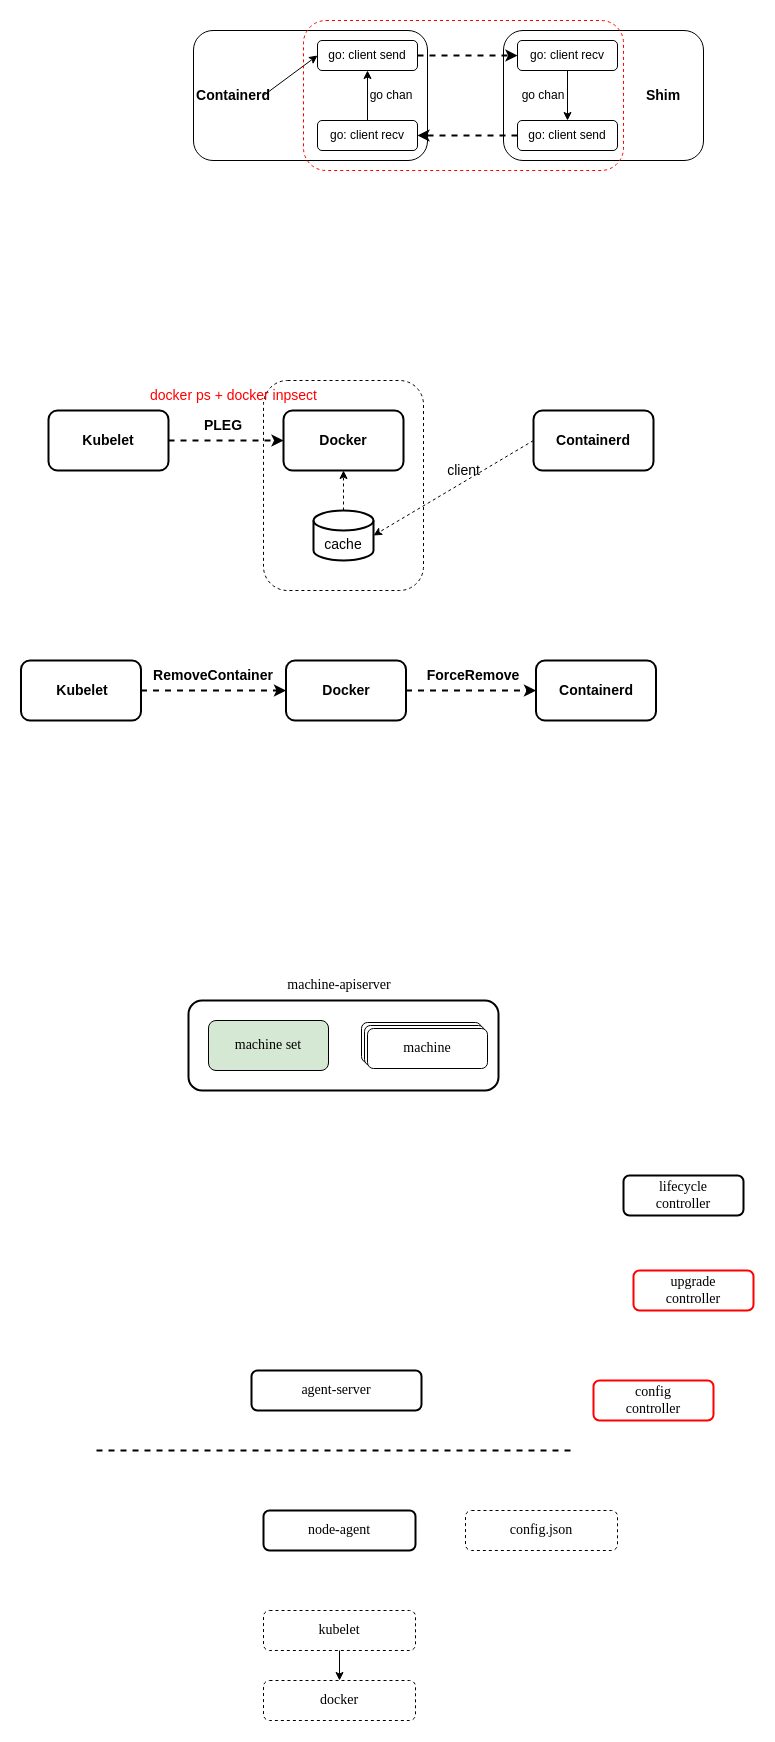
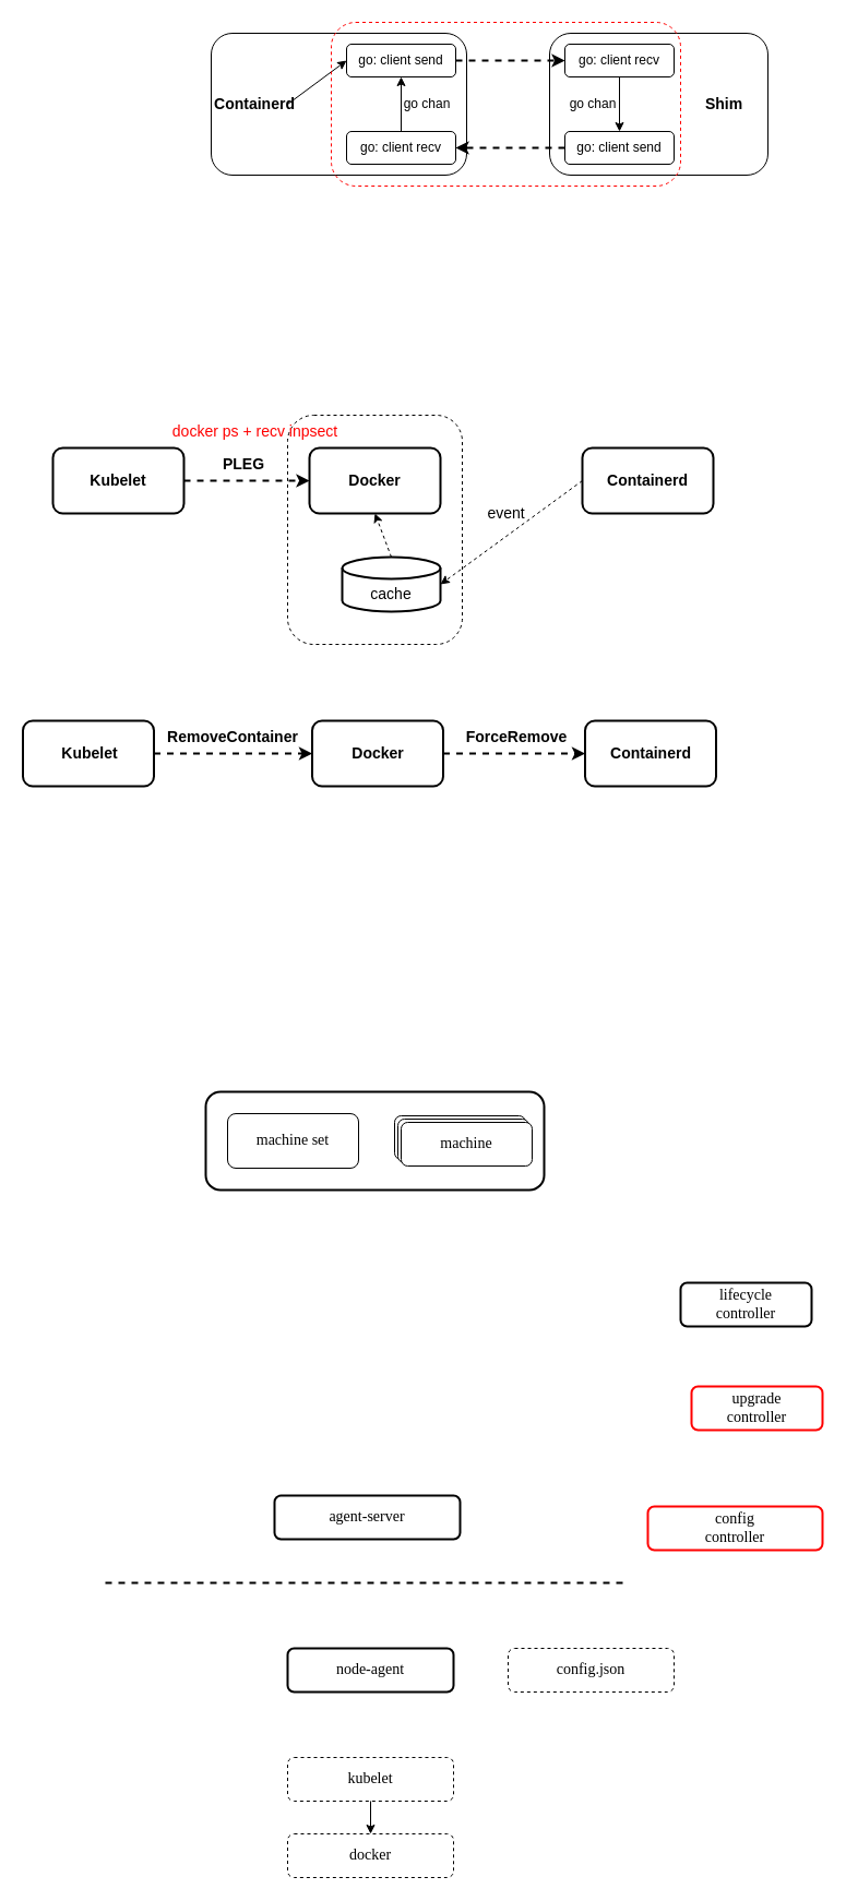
  <mxCell id="0" />
  <mxCell id="1" parent="0" />
  <mxCell id="2" value="" style="rounded=1;whiteSpace=wrap;html=1;strokeColor=#000000;strokeWidth=1;fontSize=14;fontColor=#000000;fillColor=none;dashed=1;" vertex="1" parent="1"><mxGeometry x="263" y="380" width="160" height="210" as="geometry" /></mxCell>
  <mxCell id="3" value="" style="rounded=1;whiteSpace=wrap;html=1;" vertex="1" parent="1"><mxGeometry x="193" y="30" width="234" height="130" as="geometry" /></mxCell>
  <mxCell id="4" value="go: client send" style="rounded=1;whiteSpace=wrap;html=1;" vertex="1" parent="1"><mxGeometry x="317" y="40" width="100" height="30" as="geometry" /></mxCell>
  <mxCell id="5" value="go: client recv" style="rounded=1;whiteSpace=wrap;html=1;" vertex="1" parent="1"><mxGeometry x="317" y="120" width="100" height="30" as="geometry" /></mxCell>
  <mxCell id="6" value="" style="endArrow=classic;html=1;rounded=0;entryX=0.5;entryY=1;entryDx=0;entryDy=0;exitX=0.5;exitY=0;exitDx=0;exitDy=0;" edge="1" parent="1" source="5" target="4"><mxGeometry width="50" height="50" relative="1" as="geometry"><mxPoint x="403" y="110" as="sourcePoint" /><mxPoint x="453" y="60" as="targetPoint" /></mxGeometry></mxCell>
  <mxCell id="7" value="Containerd" style="text;html=1;strokeColor=none;fillColor=none;align=center;verticalAlign=middle;whiteSpace=wrap;rounded=0;fontSize=14;fontStyle=1" vertex="1" parent="1"><mxGeometry x="203" y="80" width="60" height="30" as="geometry" /></mxCell>
  <mxCell id="8" value="" style="endArrow=classic;html=1;rounded=0;entryX=0;entryY=0.5;entryDx=0;entryDy=0;exitX=1;exitY=0.5;exitDx=0;exitDy=0;" edge="1" parent="1" source="7" target="4"><mxGeometry width="50" height="50" relative="1" as="geometry"><mxPoint x="403" y="110" as="sourcePoint" /><mxPoint x="453" y="60" as="targetPoint" /></mxGeometry></mxCell>
  <mxCell id="9" value="go chan" style="text;html=1;strokeColor=none;fillColor=none;align=center;verticalAlign=middle;whiteSpace=wrap;rounded=0;" vertex="1" parent="1"><mxGeometry x="361" y="80" width="60" height="30" as="geometry" /></mxCell>
  <mxCell id="10" value="" style="rounded=1;whiteSpace=wrap;html=1;" vertex="1" parent="1"><mxGeometry x="503" y="30" width="200" height="130" as="geometry" /></mxCell>
  <mxCell id="11" value="go: client recv" style="rounded=1;whiteSpace=wrap;html=1;" vertex="1" parent="1"><mxGeometry x="517" y="40" width="100" height="30" as="geometry" /></mxCell>
  <mxCell id="12" value="go: client send" style="rounded=1;whiteSpace=wrap;html=1;" vertex="1" parent="1"><mxGeometry x="517" y="120" width="100" height="30" as="geometry" /></mxCell>
  <mxCell id="13" value="" style="endArrow=classic;html=1;rounded=0;exitX=0.5;exitY=1;exitDx=0;exitDy=0;entryX=0.5;entryY=0;entryDx=0;entryDy=0;" edge="1" source="11" target="12" parent="1"><mxGeometry width="50" height="50" relative="1" as="geometry"><mxPoint x="603" y="110" as="sourcePoint" /><mxPoint x="733" y="120" as="targetPoint" /></mxGeometry></mxCell>
  <mxCell id="14" value="go chan" style="text;html=1;strokeColor=none;fillColor=none;align=center;verticalAlign=middle;whiteSpace=wrap;rounded=0;" vertex="1" parent="1"><mxGeometry x="513" y="80" width="60" height="30" as="geometry" /></mxCell>
  <mxCell id="15" value="" style="endArrow=classic;html=1;rounded=0;entryX=0;entryY=0.5;entryDx=0;entryDy=0;exitX=1;exitY=0.5;exitDx=0;exitDy=0;dashed=1;strokeWidth=2;" edge="1" parent="1" source="4" target="11"><mxGeometry width="50" height="50" relative="1" as="geometry"><mxPoint x="403" y="110" as="sourcePoint" /><mxPoint x="453" y="60" as="targetPoint" /></mxGeometry></mxCell>
  <mxCell id="16" value="" style="endArrow=classic;html=1;rounded=0;entryX=1;entryY=0.5;entryDx=0;entryDy=0;exitX=0;exitY=0.5;exitDx=0;exitDy=0;dashed=1;strokeWidth=2;" edge="1" parent="1" source="12" target="5"><mxGeometry width="50" height="50" relative="1" as="geometry"><mxPoint x="403" y="110" as="sourcePoint" /><mxPoint x="453" y="60" as="targetPoint" /></mxGeometry></mxCell>
  <mxCell id="17" value="" style="rounded=1;whiteSpace=wrap;html=1;fillColor=none;strokeColor=#FF0000;strokeWidth=1;dashed=1;" vertex="1" parent="1"><mxGeometry x="303" y="20" width="320" height="150" as="geometry" /></mxCell>
  <mxCell id="18" value="Shim" style="text;html=1;strokeColor=none;fillColor=none;align=center;verticalAlign=middle;whiteSpace=wrap;rounded=0;fontSize=14;fontStyle=1" vertex="1" parent="1"><mxGeometry x="633" y="80" width="60" height="30" as="geometry" /></mxCell>
  <mxCell id="19" value="" style="rounded=1;whiteSpace=wrap;html=1;strokeColor=#000000;strokeWidth=2;fontSize=14;fontColor=#FF0000;fillColor=none;" vertex="1" parent="1"><mxGeometry x="533" y="410" width="120" height="60" as="geometry" /></mxCell>
  <mxCell id="20" value="Containerd" style="text;html=1;strokeColor=none;fillColor=none;align=center;verticalAlign=middle;whiteSpace=wrap;rounded=0;fontSize=14;fontStyle=1;strokeWidth=2;" vertex="1" parent="1"><mxGeometry x="563" y="425" width="60" height="30" as="geometry" /></mxCell>
  <mxCell id="21" value="" style="rounded=1;whiteSpace=wrap;html=1;strokeColor=#000000;strokeWidth=2;fontSize=14;fontColor=#FF0000;fillColor=none;" vertex="1" parent="1"><mxGeometry x="283" y="410" width="120" height="60" as="geometry" /></mxCell>
  <mxCell id="22" value="Docker" style="text;html=1;strokeColor=none;fillColor=none;align=center;verticalAlign=middle;whiteSpace=wrap;rounded=0;fontSize=14;fontStyle=1" vertex="1" parent="1"><mxGeometry x="313" y="425" width="60" height="30" as="geometry" /></mxCell>
  <mxCell id="23" value="" style="rounded=1;whiteSpace=wrap;html=1;strokeColor=#000000;strokeWidth=2;fontSize=14;fontColor=#FF0000;fillColor=none;" vertex="1" parent="1"><mxGeometry x="48" y="410" width="120" height="60" as="geometry" /></mxCell>
  <mxCell id="24" value="Kubelet" style="text;html=1;strokeColor=none;fillColor=none;align=center;verticalAlign=middle;whiteSpace=wrap;rounded=0;fontSize=14;fontStyle=1" vertex="1" parent="1"><mxGeometry x="78" y="425" width="60" height="30" as="geometry" /></mxCell>
  <mxCell id="25" value="" style="endArrow=classic;html=1;rounded=0;dashed=1;strokeWidth=2;fontSize=14;fontColor=#FF0000;exitX=1;exitY=0.5;exitDx=0;exitDy=0;entryX=0;entryY=0.5;entryDx=0;entryDy=0;" edge="1" parent="1" source="23" target="21"><mxGeometry width="50" height="50" relative="1" as="geometry"><mxPoint x="403" y="410" as="sourcePoint" /><mxPoint x="453" y="360" as="targetPoint" /></mxGeometry></mxCell>
  <mxCell id="26" value="PLEG" style="text;html=1;strokeColor=none;fillColor=none;align=center;verticalAlign=middle;whiteSpace=wrap;rounded=0;strokeWidth=2;fontSize=14;fontColor=#000000;fontStyle=1" vertex="1" parent="1"><mxGeometry x="193" y="410" width="60" height="30" as="geometry" /></mxCell>
- <mxCell id="27" value="docker ps + docker inpsect" style="text;html=1;align=center;verticalAlign=middle;resizable=0;points=[];autosize=1;strokeColor=none;fillColor=none;fontSize=14;fontColor=#FF0000;" vertex="1" parent="1"><mxGeometry x="138" y="380" width="190" height="30" as="geometry" /></mxCell>
- <mxCell id="28" value="&lt;font color=&quot;#000000&quot;&gt;cache&lt;/font&gt;" style="shape=cylinder3;whiteSpace=wrap;html=1;boundedLbl=1;backgroundOutline=1;size=10;strokeColor=#000000;strokeWidth=2;fontSize=14;fontColor=#FF0000;fillColor=none;" vertex="1" parent="1"><mxGeometry x="313" y="510" width="60" height="50" as="geometry" /></mxCell>
+ <mxCell id="27" value="docker ps + recv inpsect" style="text;html=1;align=center;verticalAlign=middle;resizable=0;points=[];autosize=1;strokeColor=none;fillColor=none;fontSize=14;fontColor=#FF0000;" vertex="1" parent="1"><mxGeometry x="138" y="380" width="190" height="30" as="geometry" /></mxCell>
+ <mxCell id="28" value="&lt;font color=&quot;#000000&quot;&gt;cache&lt;/font&gt;" style="shape=cylinder3;whiteSpace=wrap;html=1;boundedLbl=1;backgroundOutline=1;size=10;strokeColor=#000000;strokeWidth=2;fontSize=14;fontColor=#FF0000;fillColor=none;" vertex="1" parent="1"><mxGeometry x="313" y="510" width="90" height="50" as="geometry" /></mxCell>
  <mxCell id="29" value="" style="endArrow=classic;html=1;rounded=0;dashed=1;strokeWidth=1;fontSize=14;fontColor=#000000;exitX=0.5;exitY=0;exitDx=0;exitDy=0;exitPerimeter=0;entryX=0.5;entryY=1;entryDx=0;entryDy=0;" edge="1" parent="1" source="28" target="21"><mxGeometry width="50" height="50" relative="1" as="geometry"><mxPoint x="483" y="530" as="sourcePoint" /><mxPoint x="493" y="390" as="targetPoint" /></mxGeometry></mxCell>
  <mxCell id="30" value="" style="endArrow=classic;html=1;rounded=0;dashed=1;strokeWidth=1;fontSize=14;fontColor=#000000;exitX=0;exitY=0.5;exitDx=0;exitDy=0;entryX=1;entryY=0.5;entryDx=0;entryDy=0;entryPerimeter=0;" edge="1" parent="1" source="19" target="28"><mxGeometry width="50" height="50" relative="1" as="geometry"><mxPoint x="353" y="520" as="sourcePoint" /><mxPoint x="353" y="480" as="targetPoint" /></mxGeometry></mxCell>
- <mxCell id="31" value="client" style="text;html=1;align=center;verticalAlign=middle;resizable=0;points=[];autosize=1;strokeColor=none;fillColor=none;fontSize=14;fontColor=#000000;dashed=1;strokeWidth=1;" vertex="1" parent="1"><mxGeometry x="433" y="455" width="60" height="30" as="geometry" /></mxCell>
+ <mxCell id="31" value="event" style="text;html=1;align=center;verticalAlign=middle;resizable=0;points=[];autosize=1;strokeColor=none;fillColor=none;fontSize=14;fontColor=#000000;dashed=1;strokeWidth=1;" vertex="1" parent="1"><mxGeometry x="433" y="455" width="60" height="30" as="geometry" /></mxCell>
  <mxCell id="32" value="" style="rounded=1;whiteSpace=wrap;html=1;strokeColor=#000000;strokeWidth=2;fontSize=14;fontColor=#FF0000;fillColor=none;" vertex="1" parent="1"><mxGeometry x="535.5" y="660" width="120" height="60" as="geometry" /></mxCell>
  <mxCell id="33" value="Containerd" style="text;html=1;strokeColor=none;fillColor=none;align=center;verticalAlign=middle;whiteSpace=wrap;rounded=0;fontSize=14;fontStyle=1;strokeWidth=2;" vertex="1" parent="1"><mxGeometry x="565.5" y="675" width="60" height="30" as="geometry" /></mxCell>
  <mxCell id="34" value="" style="rounded=1;whiteSpace=wrap;html=1;strokeColor=#000000;strokeWidth=2;fontSize=14;fontColor=#FF0000;fillColor=none;" vertex="1" parent="1"><mxGeometry x="285.5" y="660" width="120" height="60" as="geometry" /></mxCell>
  <mxCell id="35" value="Docker" style="text;html=1;strokeColor=none;fillColor=none;align=center;verticalAlign=middle;whiteSpace=wrap;rounded=0;fontSize=14;fontStyle=1" vertex="1" parent="1"><mxGeometry x="315.5" y="675" width="60" height="30" as="geometry" /></mxCell>
  <mxCell id="36" value="" style="rounded=1;whiteSpace=wrap;html=1;strokeColor=#000000;strokeWidth=2;fontSize=14;fontColor=#FF0000;fillColor=none;" vertex="1" parent="1"><mxGeometry x="20.5" y="660" width="120" height="60" as="geometry" /></mxCell>
  <mxCell id="37" value="Kubelet" style="text;html=1;strokeColor=none;fillColor=none;align=center;verticalAlign=middle;whiteSpace=wrap;rounded=0;fontSize=14;fontStyle=1" vertex="1" parent="1"><mxGeometry x="53" y="675" width="57.5" height="30" as="geometry" /></mxCell>
  <mxCell id="38" value="" style="endArrow=classic;html=1;rounded=0;dashed=1;strokeWidth=2;fontSize=14;fontColor=#FF0000;exitX=1;exitY=0.5;exitDx=0;exitDy=0;entryX=0;entryY=0.5;entryDx=0;entryDy=0;" edge="1" source="36" target="34" parent="1"><mxGeometry width="50" height="50" relative="1" as="geometry"><mxPoint x="405.5" y="660" as="sourcePoint" /><mxPoint x="455.5" y="610" as="targetPoint" /></mxGeometry></mxCell>
  <mxCell id="39" value="RemoveContainer" style="text;html=1;strokeColor=none;fillColor=none;align=center;verticalAlign=middle;whiteSpace=wrap;rounded=0;strokeWidth=2;fontSize=14;fontColor=#000000;fontStyle=1" vertex="1" parent="1"><mxGeometry x="183" y="660" width="60" height="30" as="geometry" /></mxCell>
  <mxCell id="40" value="" style="endArrow=classic;html=1;rounded=0;dashed=1;strokeWidth=2;fontSize=14;fontColor=#FF0000;exitX=1;exitY=0.5;exitDx=0;exitDy=0;entryX=0;entryY=0.5;entryDx=0;entryDy=0;" edge="1" parent="1" source="34" target="32"><mxGeometry width="50" height="50" relative="1" as="geometry"><mxPoint x="150.5" y="700" as="sourcePoint" /><mxPoint x="295.5" y="700" as="targetPoint" /></mxGeometry></mxCell>
  <mxCell id="41" value="ForceRemove" style="text;html=1;strokeColor=none;fillColor=none;align=center;verticalAlign=middle;whiteSpace=wrap;rounded=0;strokeWidth=2;fontSize=14;fontColor=#000000;fontStyle=1" vertex="1" parent="1"><mxGeometry x="443" y="660" width="60" height="30" as="geometry" /></mxCell>
  <mxCell id="42" value="" style="endArrow=none;html=1;rounded=0;dashed=1;strokeWidth=2;fontSize=14;fontColor=#000000;" edge="1" parent="1"><mxGeometry width="50" height="50" relative="1" as="geometry"><mxPoint x="96" y="1450" as="sourcePoint" /><mxPoint x="576" y="1450" as="targetPoint" /></mxGeometry></mxCell>
  <mxCell id="43" value="" style="rounded=1;whiteSpace=wrap;html=1;strokeColor=#000000;strokeWidth=2;fontFamily=source code pro;fontSize=14;fontColor=#000000;fillColor=#FFFFFF;" vertex="1" parent="1"><mxGeometry x="188" y="1000" width="310" height="90" as="geometry" /></mxCell>
- <mxCell id="44" value="config&lt;br&gt;controller" style="rounded=1;whiteSpace=wrap;html=1;strokeColor=#FF0000;strokeWidth=2;fontFamily=source code pro;fontSize=14;fontColor=#000000;fillColor=#FFFFFF;" vertex="1" parent="1"><mxGeometry x="593" y="1380" width="120" height="40" as="geometry" /></mxCell>
+ <mxCell id="44" value="config&lt;br&gt;controller" style="rounded=1;whiteSpace=wrap;html=1;strokeColor=#FF0000;strokeWidth=2;fontFamily=source code pro;fontSize=14;fontColor=#000000;fillColor=#FFFFFF;" vertex="1" parent="1"><mxGeometry x="593" y="1380" width="160" height="40" as="geometry" /></mxCell>
  <mxCell id="45" value="lifecycle&lt;br&gt;controller" style="rounded=1;whiteSpace=wrap;html=1;strokeColor=#000000;strokeWidth=2;fontFamily=source code pro;fontSize=14;fontColor=#000000;fillColor=#FFFFFF;" vertex="1" parent="1"><mxGeometry x="623" y="1175" width="120" height="40" as="geometry" /></mxCell>
  <mxCell id="46" value="upgrade&lt;br&gt;controller" style="rounded=1;whiteSpace=wrap;html=1;strokeColor=#FF0000;strokeWidth=2;fontFamily=source code pro;fontSize=14;fontColor=#000000;fillColor=#FFFFFF;" vertex="1" parent="1"><mxGeometry x="633" y="1270" width="120" height="40" as="geometry" /></mxCell>
  <mxCell id="47" value="agent-server" style="rounded=1;whiteSpace=wrap;html=1;strokeColor=#000000;strokeWidth=2;fontFamily=source code pro;fontSize=14;fontColor=#000000;fillColor=#FFFFFF;" vertex="1" parent="1"><mxGeometry x="251" y="1370" width="170" height="40" as="geometry" /></mxCell>
  <mxCell id="48" value="node-agent" style="rounded=1;whiteSpace=wrap;html=1;strokeColor=#000000;strokeWidth=2;fontFamily=source code pro;fontSize=14;fontColor=#000000;fillColor=#FFFFFF;" vertex="1" parent="1"><mxGeometry x="263" y="1510" width="152" height="40" as="geometry" /></mxCell>
  <mxCell id="49" value="config.json" style="rounded=1;whiteSpace=wrap;html=1;strokeColor=#000000;strokeWidth=1;fontFamily=source code pro;fontSize=14;fontColor=#000000;fillColor=#FFFFFF;dashed=1;" vertex="1" parent="1"><mxGeometry x="465" y="1510" width="152" height="40" as="geometry" /></mxCell>
  <mxCell id="50" value="kubelet" style="rounded=1;whiteSpace=wrap;html=1;strokeColor=#000000;strokeWidth=1;fontFamily=source code pro;fontSize=14;fontColor=#000000;fillColor=#FFFFFF;dashed=1;" vertex="1" parent="1"><mxGeometry x="263" y="1610" width="152" height="40" as="geometry" /></mxCell>
  <mxCell id="51" value="docker" style="rounded=1;whiteSpace=wrap;html=1;strokeColor=#000000;strokeWidth=1;fontFamily=source code pro;fontSize=14;fontColor=#000000;fillColor=#FFFFFF;dashed=1;" vertex="1" parent="1"><mxGeometry x="263" y="1680" width="152" height="40" as="geometry" /></mxCell>
  <mxCell id="52" value="" style="endArrow=classic;html=1;rounded=0;strokeWidth=1;fontFamily=source code pro;fontSize=14;fontColor=#000000;exitX=0.5;exitY=1;exitDx=0;exitDy=0;" edge="1" parent="1" source="50" target="51"><mxGeometry width="50" height="50" relative="1" as="geometry"><mxPoint x="343" y="1640" as="sourcePoint" /><mxPoint x="393" y="1590" as="targetPoint" /></mxGeometry></mxCell>
- <mxCell id="53" value="machine set" style="rounded=1;whiteSpace=wrap;html=1;strokeColor=#000000;strokeWidth=1;fontFamily=source code pro;fontSize=14;fontColor=#000000;fillColor=#d5e8d4;" vertex="1" parent="1"><mxGeometry x="208" y="1020" width="120" height="50" as="geometry" /></mxCell>
+ <mxCell id="53" value="machine set" style="rounded=1;whiteSpace=wrap;html=1;strokeColor=#000000;strokeWidth=1;fontFamily=source code pro;fontSize=14;fontColor=#000000;fillColor=#FFFFFF;" vertex="1" parent="1"><mxGeometry x="208" y="1020" width="120" height="50" as="geometry" /></mxCell>
  <mxCell id="54" value="machine" style="rounded=1;whiteSpace=wrap;html=1;strokeColor=#000000;strokeWidth=1;fontFamily=source code pro;fontSize=14;fontColor=#000000;fillColor=#FFFFFF;" vertex="1" parent="1"><mxGeometry x="361" y="1022" width="120" height="40" as="geometry" /></mxCell>
  <mxCell id="55" value="machine" style="rounded=1;whiteSpace=wrap;html=1;strokeColor=#000000;strokeWidth=1;fontFamily=source code pro;fontSize=14;fontColor=#000000;fillColor=#FFFFFF;" vertex="1" parent="1"><mxGeometry x="364" y="1025" width="120" height="40" as="geometry" /></mxCell>
  <mxCell id="56" value="machine" style="rounded=1;whiteSpace=wrap;html=1;strokeColor=#000000;strokeWidth=1;fontFamily=source code pro;fontSize=14;fontColor=#000000;fillColor=#FFFFFF;" vertex="1" parent="1"><mxGeometry x="367" y="1028" width="120" height="40" as="geometry" /></mxCell>
- <mxCell id="57" value="machine-apiserver" style="text;html=1;strokeColor=none;fillColor=none;align=center;verticalAlign=middle;whiteSpace=wrap;rounded=0;strokeWidth=1;fontFamily=source code pro;fontSize=14;fontColor=#000000;" vertex="1" parent="1"><mxGeometry x="249" y="970" width="180" height="30" as="geometry" /></mxCell>
